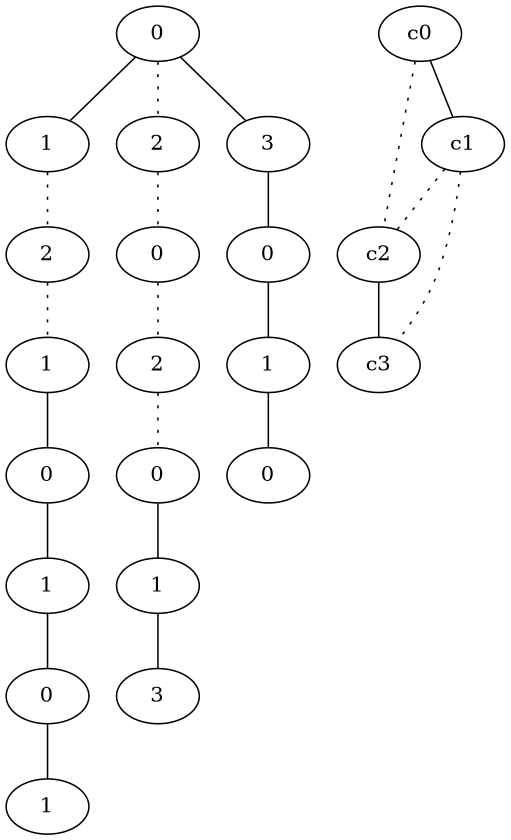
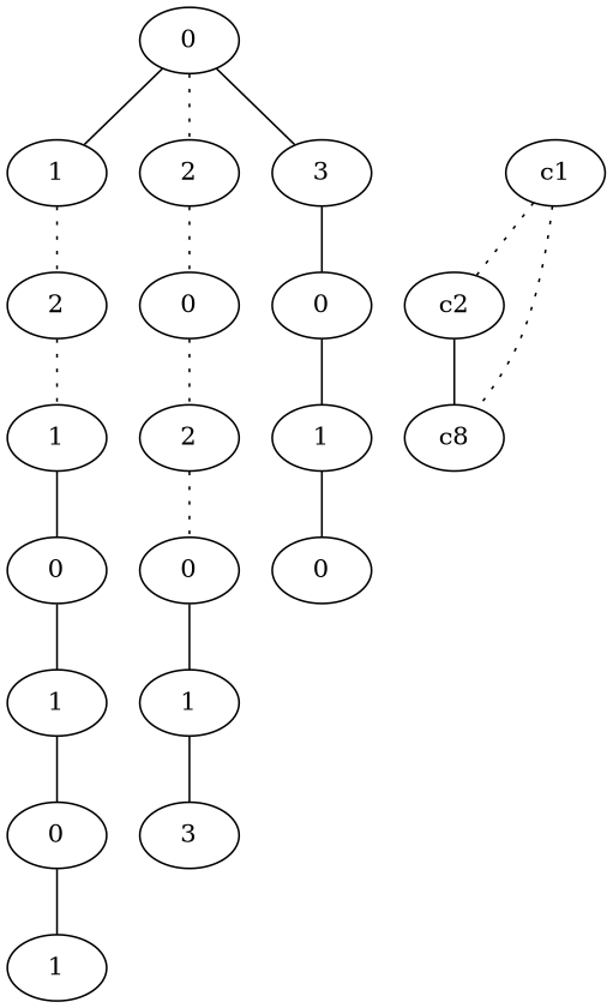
  graph {
    n1 [label=0]
    n2 [label=1]
    n3 [label=2]
    n4 [label=3]
    n5 [label=2]
    n6 [label=0]
    n7 [label=0]
    n8 [label=1]
    n9 [label=0]
    n10 [label=1]
    n11 [label=0]
    n12 [label=1]
    n13 [label=2]
    n14 [label=0]
    n15 [label=1]
    n16 [label=3]
    n17 [label=1]
    n18 [label=0]
-   c0
    c1
    c2
-   c3
+   c3 [label=c8]
    n1 -- n2
    n1 -- n3 [style=dotted]
    n1 -- n4
    n2 -- n5 [style=dotted]
    n3 -- n6 [style=dotted]
    n4 -- n7
    n5 -- n8 [style=dotted]
    n6 -- n13 [style=dotted]
    n7 -- n17
    n8 -- n9
    n9 -- n10
    n10 -- n11
    n11 -- n12
    n13 -- n14 [style=dotted]
    n14 -- n15
    n15 -- n16
    n17 -- n18
-   c0 -- c1
-   c0 -- c2 [style=dotted]
    c1 -- c2 [style=dotted]
    c1 -- c3 [style=dotted]
    c2 -- c3
  }
